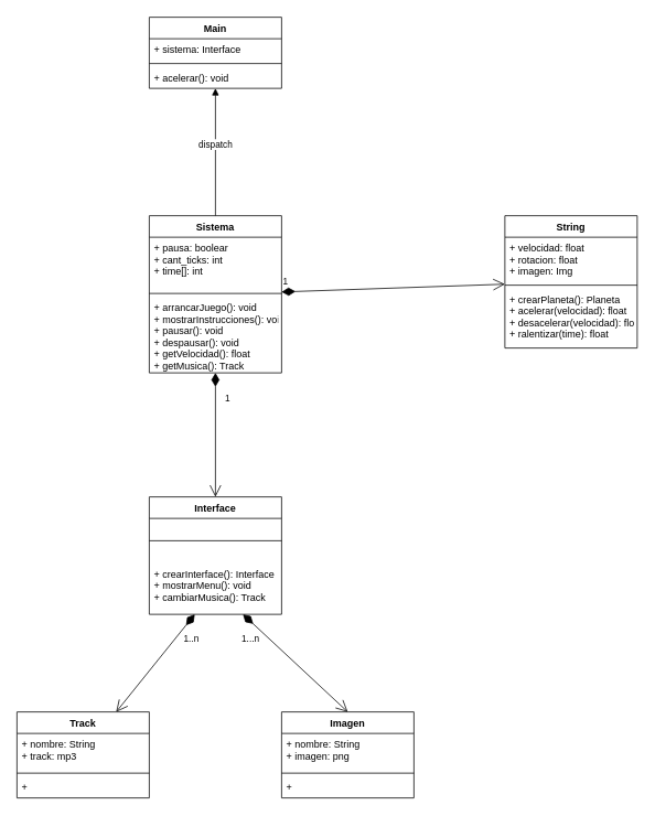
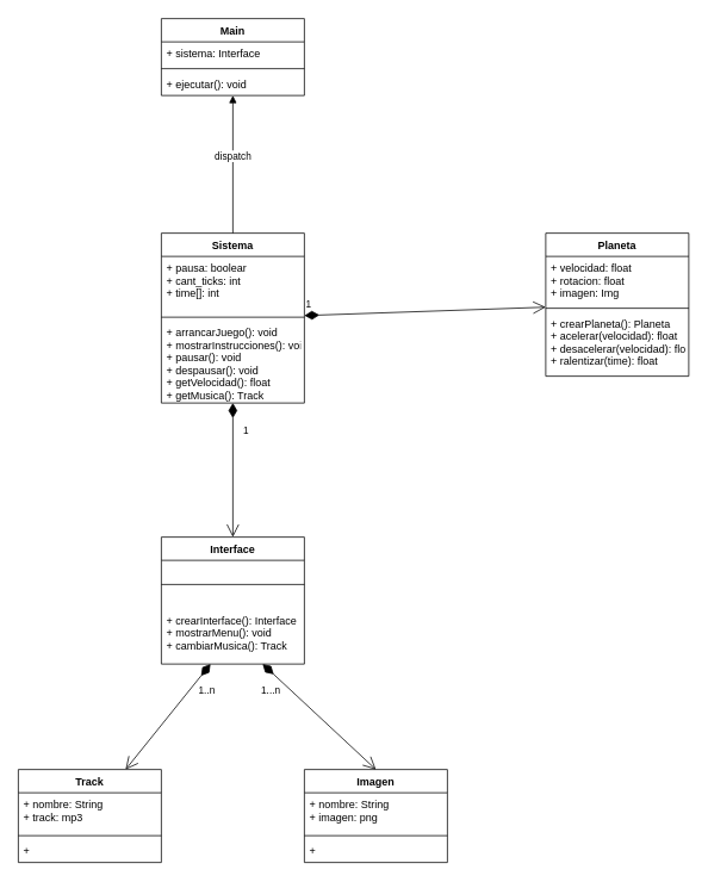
  <mxCell id="0" />
  <mxCell id="1" parent="0" />
  <mxCell id="2" value="Main" style="swimlane;fontStyle=1;align=center;verticalAlign=top;childLayout=stackLayout;horizontal=1;startSize=26;horizontalStack=0;resizeParent=1;resizeParentMax=0;resizeLast=0;collapsible=1;marginBottom=0;" vertex="1" parent="1"><mxGeometry x="180" y="20" width="160" height="86" as="geometry" /></mxCell>
  <mxCell id="3" value="+ sistema: Interface" style="text;strokeColor=none;fillColor=none;align=left;verticalAlign=top;spacingLeft=4;spacingRight=4;overflow=hidden;rotatable=0;points=[[0,0.5],[1,0.5]];portConstraint=eastwest;" vertex="1" parent="2"><mxGeometry y="26" width="160" height="26" as="geometry" /></mxCell>
  <mxCell id="4" value="" style="line;strokeWidth=1;fillColor=none;align=left;verticalAlign=middle;spacingTop=-1;spacingLeft=3;spacingRight=3;rotatable=0;labelPosition=right;points=[];portConstraint=eastwest;strokeColor=inherit;" vertex="1" parent="2"><mxGeometry y="52" width="160" height="8" as="geometry" /></mxCell>
- <mxCell id="5" value="+ acelerar(): void" style="text;strokeColor=none;fillColor=none;align=left;verticalAlign=top;spacingLeft=4;spacingRight=4;overflow=hidden;rotatable=0;points=[[0,0.5],[1,0.5]];portConstraint=eastwest;" vertex="1" parent="2"><mxGeometry y="60" width="160" height="26" as="geometry" /></mxCell>
+ <mxCell id="5" value="+ ejecutar(): void" style="text;strokeColor=none;fillColor=none;align=left;verticalAlign=top;spacingLeft=4;spacingRight=4;overflow=hidden;rotatable=0;points=[[0,0.5],[1,0.5]];portConstraint=eastwest;" vertex="1" parent="2"><mxGeometry y="60" width="160" height="26" as="geometry" /></mxCell>
  <mxCell id="6" value="Sistema" style="swimlane;fontStyle=1;align=center;verticalAlign=top;childLayout=stackLayout;horizontal=1;startSize=26;horizontalStack=0;resizeParent=1;resizeParentMax=0;resizeLast=0;collapsible=1;marginBottom=0;" vertex="1" parent="1"><mxGeometry x="180" y="260" width="160" height="190" as="geometry" /></mxCell>
  <mxCell id="7" value="+ pausa: boolear&#10;+ cant_ticks: int&#10;+ time[]: int" style="text;strokeColor=none;fillColor=none;align=left;verticalAlign=top;spacingLeft=4;spacingRight=4;overflow=hidden;rotatable=0;points=[[0,0.5],[1,0.5]];portConstraint=eastwest;" vertex="1" parent="6"><mxGeometry y="26" width="160" height="64" as="geometry" /></mxCell>
  <mxCell id="8" value="" style="line;strokeWidth=1;fillColor=none;align=left;verticalAlign=middle;spacingTop=-1;spacingLeft=3;spacingRight=3;rotatable=0;labelPosition=right;points=[];portConstraint=eastwest;strokeColor=inherit;" vertex="1" parent="6"><mxGeometry y="90" width="160" height="8" as="geometry" /></mxCell>
  <mxCell id="9" value="+ arrancarJuego(): void&#10;+ mostrarInstrucciones(): void&#10;+ pausar(): void&#10;+ despausar(): void&#10;+ getVelocidad(): float&#10;+ getMusica(): Track&#10;" style="text;strokeColor=none;fillColor=none;align=left;verticalAlign=top;spacingLeft=4;spacingRight=4;overflow=hidden;rotatable=0;points=[[0,0.5],[1,0.5]];portConstraint=eastwest;" vertex="1" parent="6"><mxGeometry y="98" width="160" height="92" as="geometry" /></mxCell>
- <mxCell id="10" value="String" style="swimlane;fontStyle=1;align=center;verticalAlign=top;childLayout=stackLayout;horizontal=1;startSize=26;horizontalStack=0;resizeParent=1;resizeParentMax=0;resizeLast=0;collapsible=1;marginBottom=0;" vertex="1" parent="1"><mxGeometry x="610" y="260" width="160" height="160" as="geometry" /></mxCell>
+ <mxCell id="10" value="Planeta" style="swimlane;fontStyle=1;align=center;verticalAlign=top;childLayout=stackLayout;horizontal=1;startSize=26;horizontalStack=0;resizeParent=1;resizeParentMax=0;resizeLast=0;collapsible=1;marginBottom=0;" vertex="1" parent="1"><mxGeometry x="610" y="260" width="160" height="160" as="geometry" /></mxCell>
  <mxCell id="11" value="+ velocidad: float&#10;+ rotacion: float&#10;+ imagen: Img" style="text;strokeColor=none;fillColor=none;align=left;verticalAlign=top;spacingLeft=4;spacingRight=4;overflow=hidden;rotatable=0;points=[[0,0.5],[1,0.5]];portConstraint=eastwest;" vertex="1" parent="10"><mxGeometry y="26" width="160" height="54" as="geometry" /></mxCell>
  <mxCell id="12" value="" style="line;strokeWidth=1;fillColor=none;align=left;verticalAlign=middle;spacingTop=-1;spacingLeft=3;spacingRight=3;rotatable=0;labelPosition=right;points=[];portConstraint=eastwest;strokeColor=inherit;" vertex="1" parent="10"><mxGeometry y="80" width="160" height="8" as="geometry" /></mxCell>
  <mxCell id="13" value="+ crearPlaneta(): Planeta&#10;+ acelerar(velocidad): float&#10;+ desacelerar(velocidad): float&#10;+ ralentizar(time): float" style="text;strokeColor=none;fillColor=none;align=left;verticalAlign=top;spacingLeft=4;spacingRight=4;overflow=hidden;rotatable=0;points=[[0,0.5],[1,0.5]];portConstraint=eastwest;" vertex="1" parent="10"><mxGeometry y="88" width="160" height="72" as="geometry" /></mxCell>
  <mxCell id="14" value="Interface" style="swimlane;fontStyle=1;align=center;verticalAlign=top;childLayout=stackLayout;horizontal=1;startSize=26;horizontalStack=0;resizeParent=1;resizeParentMax=0;resizeLast=0;collapsible=1;marginBottom=0;" vertex="1" parent="1"><mxGeometry x="180" y="600" width="160" height="142" as="geometry" /></mxCell>
  <mxCell id="15" value="" style="line;strokeWidth=1;fillColor=none;align=left;verticalAlign=middle;spacingTop=-1;spacingLeft=3;spacingRight=3;rotatable=0;labelPosition=right;points=[];portConstraint=eastwest;strokeColor=inherit;" vertex="1" parent="14"><mxGeometry y="26" width="160" height="54" as="geometry" /></mxCell>
  <mxCell id="16" value="+ crearInterface(): Interface&#10;+ mostrarMenu(): void&#10;+ cambiarMusica(): Track" style="text;strokeColor=none;fillColor=none;align=left;verticalAlign=top;spacingLeft=4;spacingRight=4;overflow=hidden;rotatable=0;points=[[0,0.5],[1,0.5]];portConstraint=eastwest;" vertex="1" parent="14"><mxGeometry y="80" width="160" height="62" as="geometry" /></mxCell>
  <mxCell id="17" value="1" style="endArrow=open;html=1;endSize=12;startArrow=diamondThin;startSize=14;startFill=1;align=left;verticalAlign=bottom;rounded=0;" edge="1" parent="1" source="6" target="10"><mxGeometry x="-1" y="3" relative="1" as="geometry"><mxPoint x="310" y="370" as="sourcePoint" /><mxPoint x="590" y="370" as="targetPoint" /></mxGeometry></mxCell>
  <mxCell id="18" value="dispatch" style="html=1;verticalAlign=bottom;endArrow=block;rounded=0;exitX=0.5;exitY=0;exitDx=0;exitDy=0;" edge="1" parent="1" source="6" target="2"><mxGeometry width="80" relative="1" as="geometry"><mxPoint x="350" y="370" as="sourcePoint" /><mxPoint x="430" y="370" as="targetPoint" /></mxGeometry></mxCell>
  <mxCell id="19" value="1" style="endArrow=open;html=1;endSize=12;startArrow=diamondThin;startSize=14;startFill=1;align=left;verticalAlign=bottom;rounded=0;entryX=0.5;entryY=0;entryDx=0;entryDy=0;" edge="1" parent="1" source="6" target="14"><mxGeometry x="-0.467" y="10" relative="1" as="geometry"><mxPoint x="310" y="370" as="sourcePoint" /><mxPoint x="280" y="570" as="targetPoint" /><mxPoint as="offset" /></mxGeometry></mxCell>
  <mxCell id="20" value="Track" style="swimlane;fontStyle=1;align=center;verticalAlign=top;childLayout=stackLayout;horizontal=1;startSize=26;horizontalStack=0;resizeParent=1;resizeParentMax=0;resizeLast=0;collapsible=1;marginBottom=0;" vertex="1" parent="1"><mxGeometry x="20" y="860" width="160" height="104" as="geometry" /></mxCell>
  <mxCell id="21" value="+ nombre: String&#10;+ track: mp3" style="text;strokeColor=none;fillColor=none;align=left;verticalAlign=top;spacingLeft=4;spacingRight=4;overflow=hidden;rotatable=0;points=[[0,0.5],[1,0.5]];portConstraint=eastwest;" vertex="1" parent="20"><mxGeometry y="26" width="160" height="44" as="geometry" /></mxCell>
  <mxCell id="22" value="" style="line;strokeWidth=1;fillColor=none;align=left;verticalAlign=middle;spacingTop=-1;spacingLeft=3;spacingRight=3;rotatable=0;labelPosition=right;points=[];portConstraint=eastwest;strokeColor=inherit;" vertex="1" parent="20"><mxGeometry y="70" width="160" height="8" as="geometry" /></mxCell>
  <mxCell id="23" value="+" style="text;strokeColor=none;fillColor=none;align=left;verticalAlign=top;spacingLeft=4;spacingRight=4;overflow=hidden;rotatable=0;points=[[0,0.5],[1,0.5]];portConstraint=eastwest;" vertex="1" parent="20"><mxGeometry y="78" width="160" height="26" as="geometry" /></mxCell>
  <mxCell id="24" value="1..n" style="endArrow=open;html=1;endSize=12;startArrow=diamondThin;startSize=14;startFill=1;align=left;verticalAlign=bottom;rounded=0;entryX=0.75;entryY=0;entryDx=0;entryDy=0;" edge="1" parent="1" source="16" target="20"><mxGeometry x="-0.467" y="13" relative="1" as="geometry"><mxPoint x="330" y="670" as="sourcePoint" /><mxPoint x="490" y="670" as="targetPoint" /><mxPoint as="offset" /></mxGeometry></mxCell>
  <mxCell id="25" value="Imagen" style="swimlane;fontStyle=1;align=center;verticalAlign=top;childLayout=stackLayout;horizontal=1;startSize=26;horizontalStack=0;resizeParent=1;resizeParentMax=0;resizeLast=0;collapsible=1;marginBottom=0;" vertex="1" parent="1"><mxGeometry x="340" y="860" width="160" height="104" as="geometry" /></mxCell>
  <mxCell id="26" value="+ nombre: String&#10;+ imagen: png" style="text;strokeColor=none;fillColor=none;align=left;verticalAlign=top;spacingLeft=4;spacingRight=4;overflow=hidden;rotatable=0;points=[[0,0.5],[1,0.5]];portConstraint=eastwest;" vertex="1" parent="25"><mxGeometry y="26" width="160" height="44" as="geometry" /></mxCell>
  <mxCell id="27" value="" style="line;strokeWidth=1;fillColor=none;align=left;verticalAlign=middle;spacingTop=-1;spacingLeft=3;spacingRight=3;rotatable=0;labelPosition=right;points=[];portConstraint=eastwest;strokeColor=inherit;" vertex="1" parent="25"><mxGeometry y="70" width="160" height="8" as="geometry" /></mxCell>
  <mxCell id="28" value="+" style="text;strokeColor=none;fillColor=none;align=left;verticalAlign=top;spacingLeft=4;spacingRight=4;overflow=hidden;rotatable=0;points=[[0,0.5],[1,0.5]];portConstraint=eastwest;" vertex="1" parent="25"><mxGeometry y="78" width="160" height="26" as="geometry" /></mxCell>
  <mxCell id="29" value="1...n" style="endArrow=open;html=1;endSize=12;startArrow=diamondThin;startSize=14;startFill=1;align=left;verticalAlign=bottom;rounded=0;entryX=0.5;entryY=0;entryDx=0;entryDy=0;" edge="1" parent="1" source="16" target="25"><mxGeometry x="-0.729" y="-30" relative="1" as="geometry"><mxPoint x="330" y="670" as="sourcePoint" /><mxPoint x="490" y="770" as="targetPoint" /><mxPoint as="offset" /></mxGeometry></mxCell>
